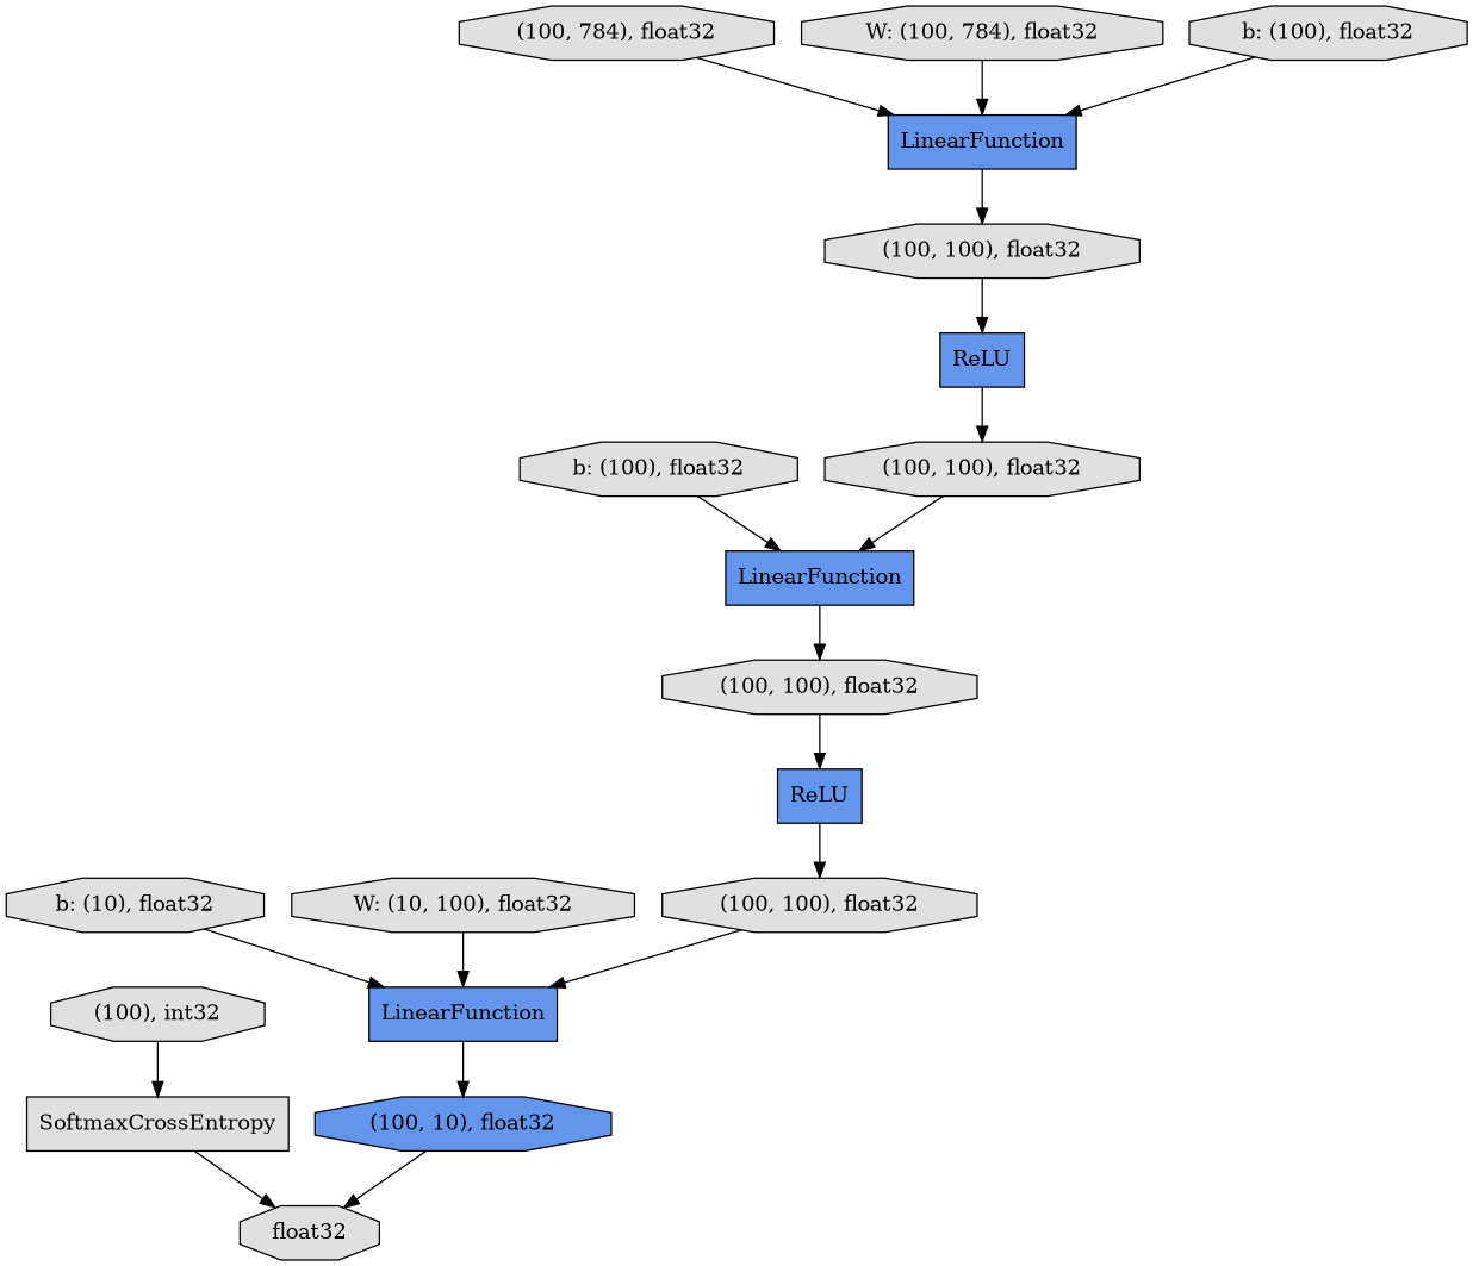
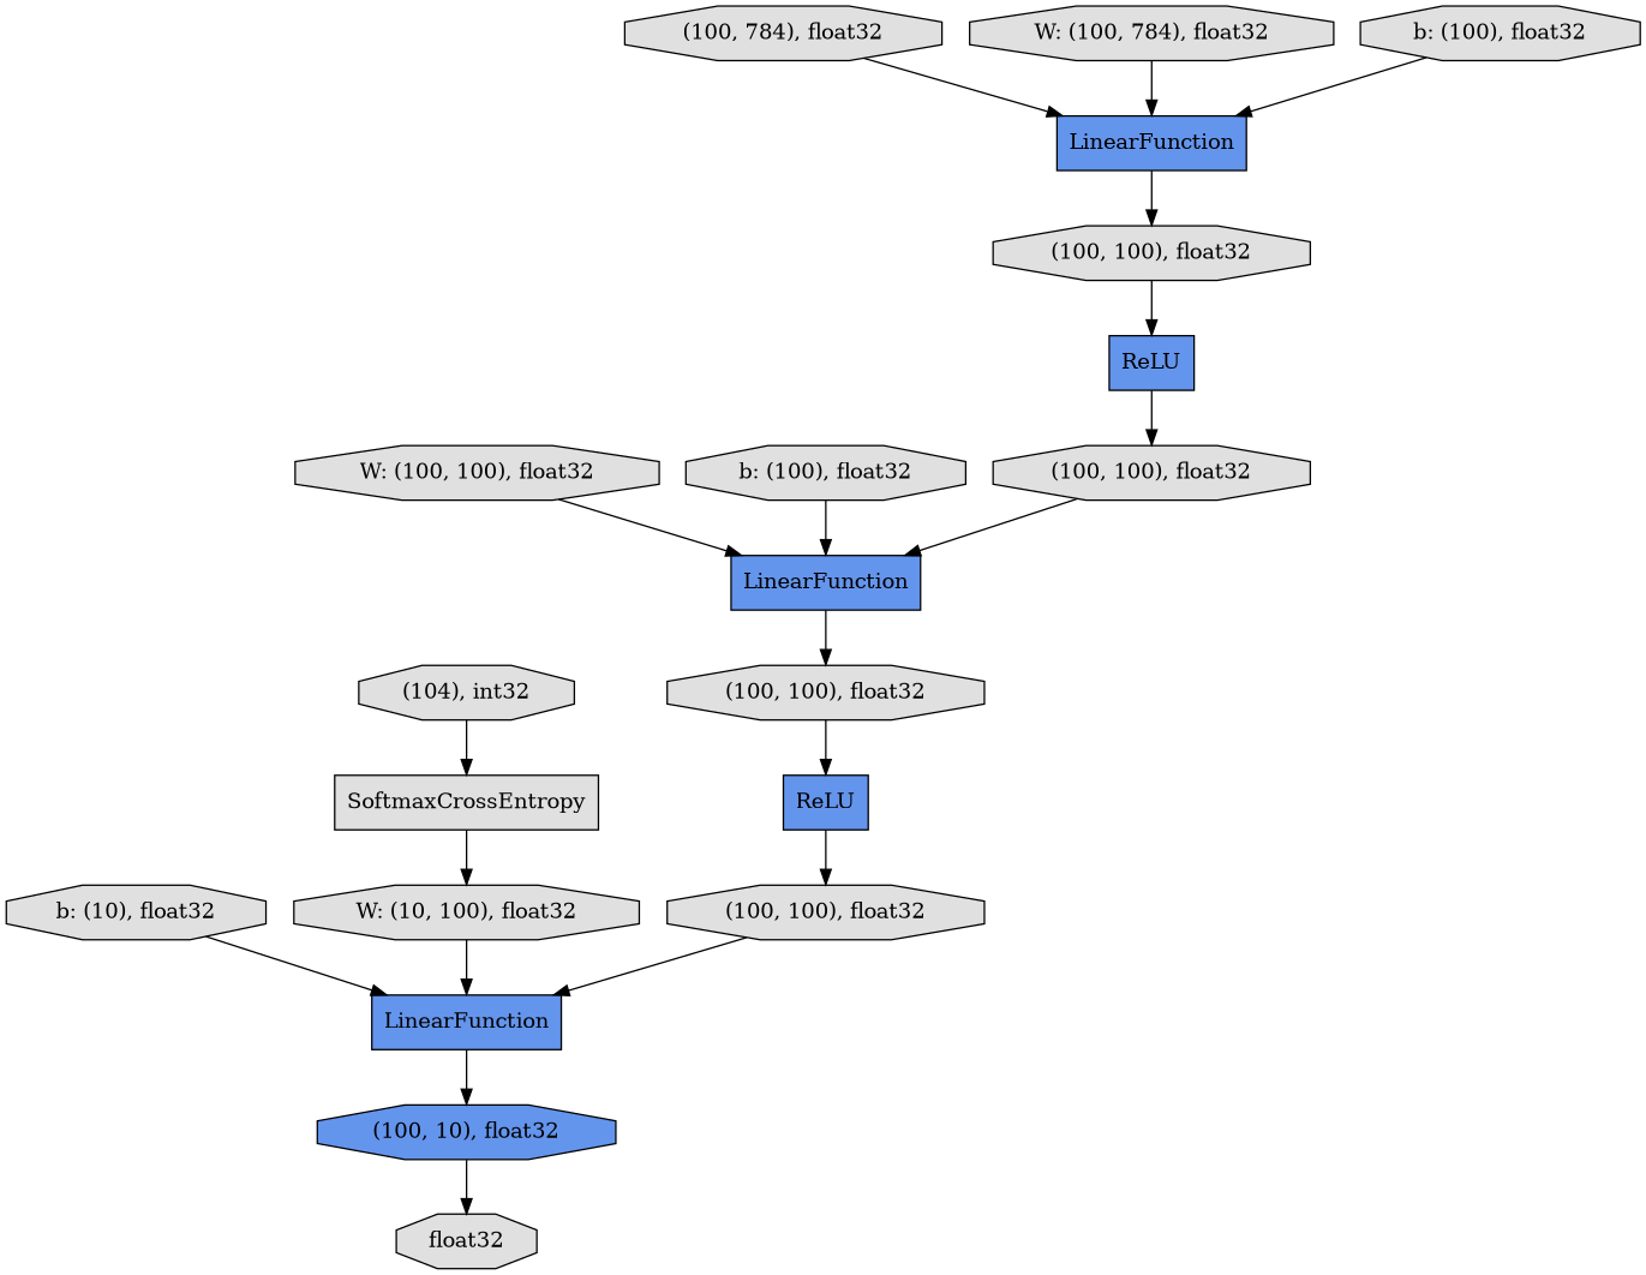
  digraph {
    rankdir=TB
    node [fillcolor="#E0E0E0" shape=octagon style=filled]
    n1 [fillcolor="#6495ED" label=LinearFunction shape=record]
    n2 [label="(100, 100), float32"]
    n3 [fillcolor="#6495ED" label=ReLU shape=record]
    n4 [fillcolor="#6495ED" label=LinearFunction shape=record]
    n5 [label="(100, 100), float32"]
    n6 [fillcolor="#6495ED" label=ReLU shape=record]
    n7 [label="(100, 100), float32"]
    n8 [fillcolor="#6495ED" label=LinearFunction shape=record]
    n9 [fillcolor="#6495ED" label="(100, 10), float32"]
    n10 [label=float32]
-   n11 [label="(100), int32"]
+   n11 [label="(104), int32"]
    n12 [label=SoftmaxCrossEntropy shape=record]
    n13 [label="(100, 784), float32"]
+   n14 [label="W: (100, 100), float32"]
    n15 [label="(100, 100), float32"]
    n16 [label="b: (10), float32"]
    n17 [label="b: (100), float32"]
    n18 [label="W: (100, 784), float32"]
    n19 [label="b: (100), float32"]
    n20 [label="W: (10, 100), float32"]
    n1 -> n2
    n2 -> n3
    n3 -> n15
    n4 -> n5
    n5 -> n6
    n6 -> n7
    n7 -> n8
    n8 -> n9
    n9 -> n10
    n11 -> n12
-   n12 -> n10
+   n12 -> n20
    n13 -> n1
+   n14 -> n4
    n15 -> n4
    n16 -> n8
    n17 -> n4
    n18 -> n1
    n19 -> n1
    n20 -> n8
  }
